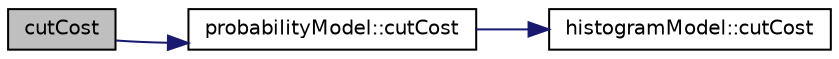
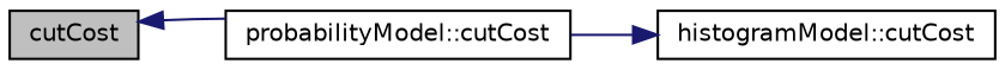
  digraph {
    rankdir=LR
    node [color=black fillcolor=white fontname=Helvetica fontsize=10 shape=record style=filled]
    edge [color=midnightblue fontname=Helvetica fontsize=10 labelfontname=Helvetica labelfontsize=10 style=solid]
    n1 [fillcolor=grey75 fontcolor=black height=0.2 label=cutCost width=0.4]
    n2 [height=0.2 label="probabilityModel::cutCost" width=0.4]
    n3 [height=0.2 label="histogramModel::cutCost" width=0.4]
-   n1 -> n2
+   n2 -> n1
    n2 -> n3
  }
